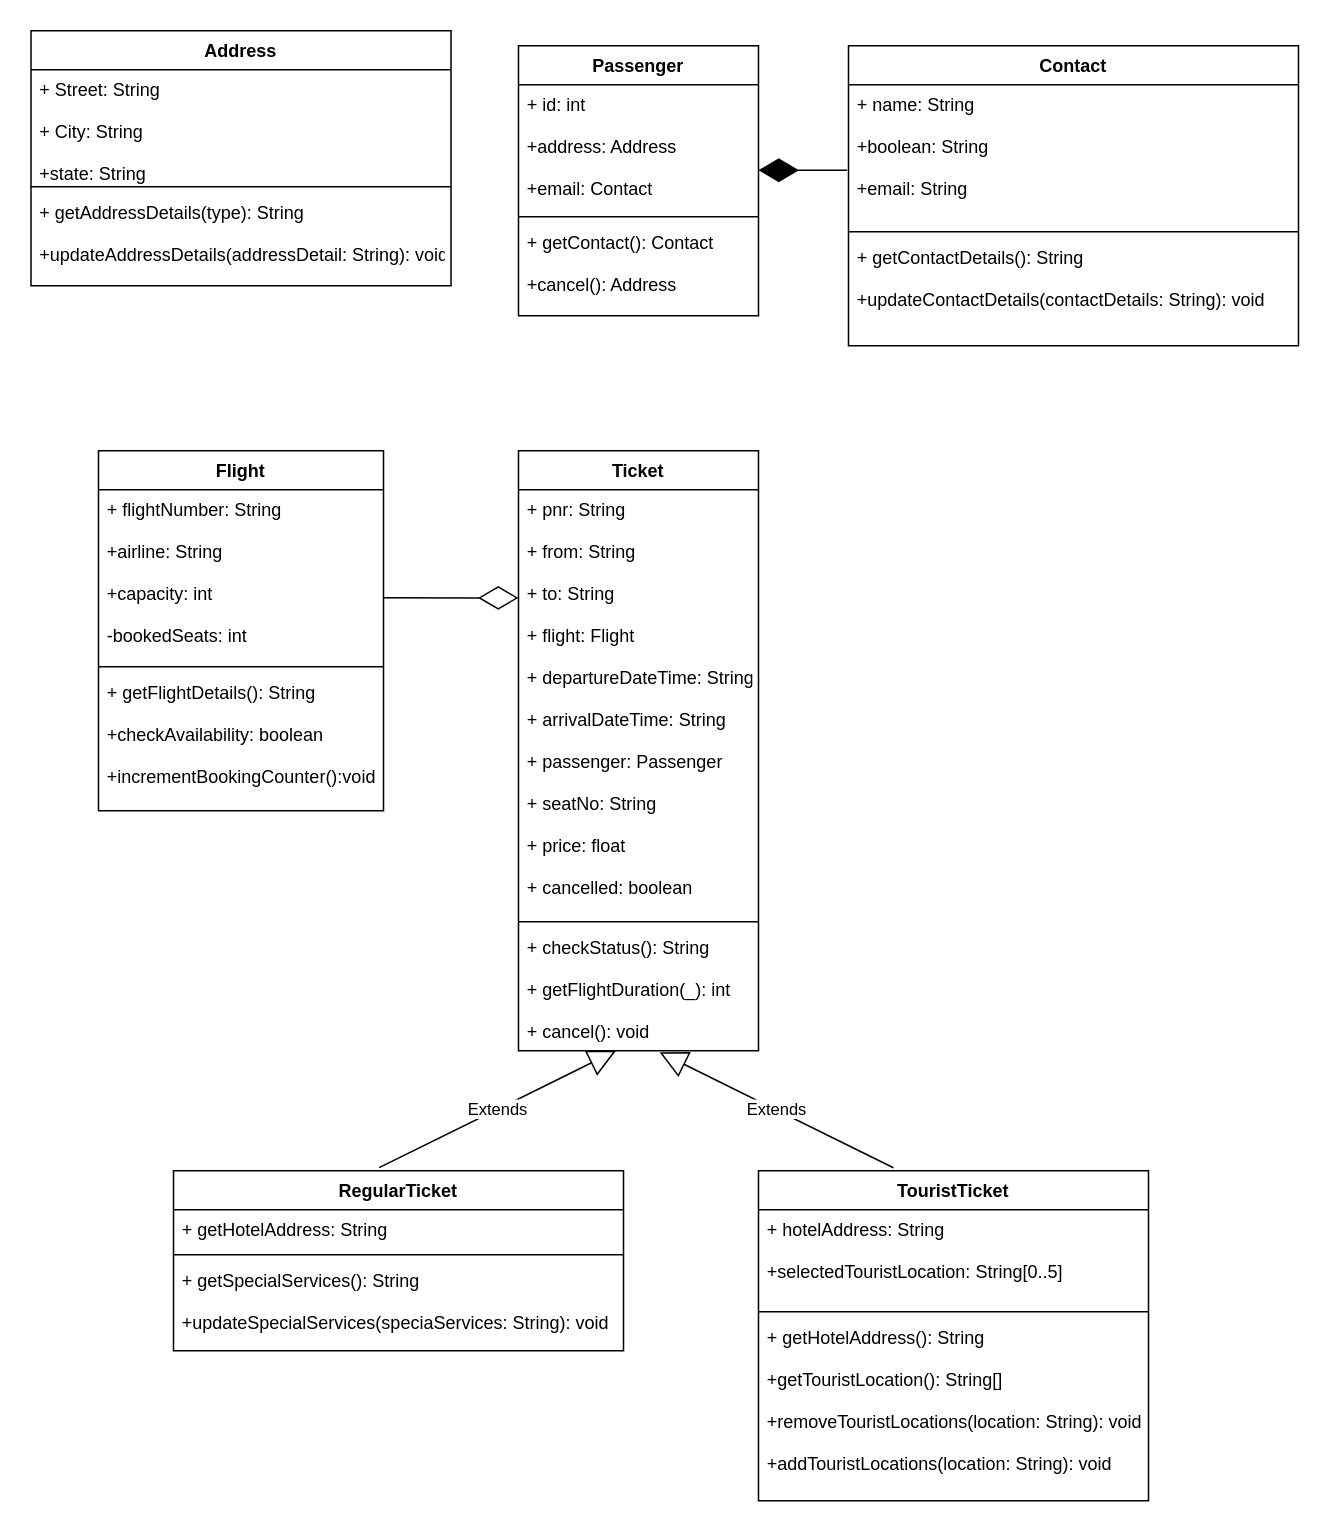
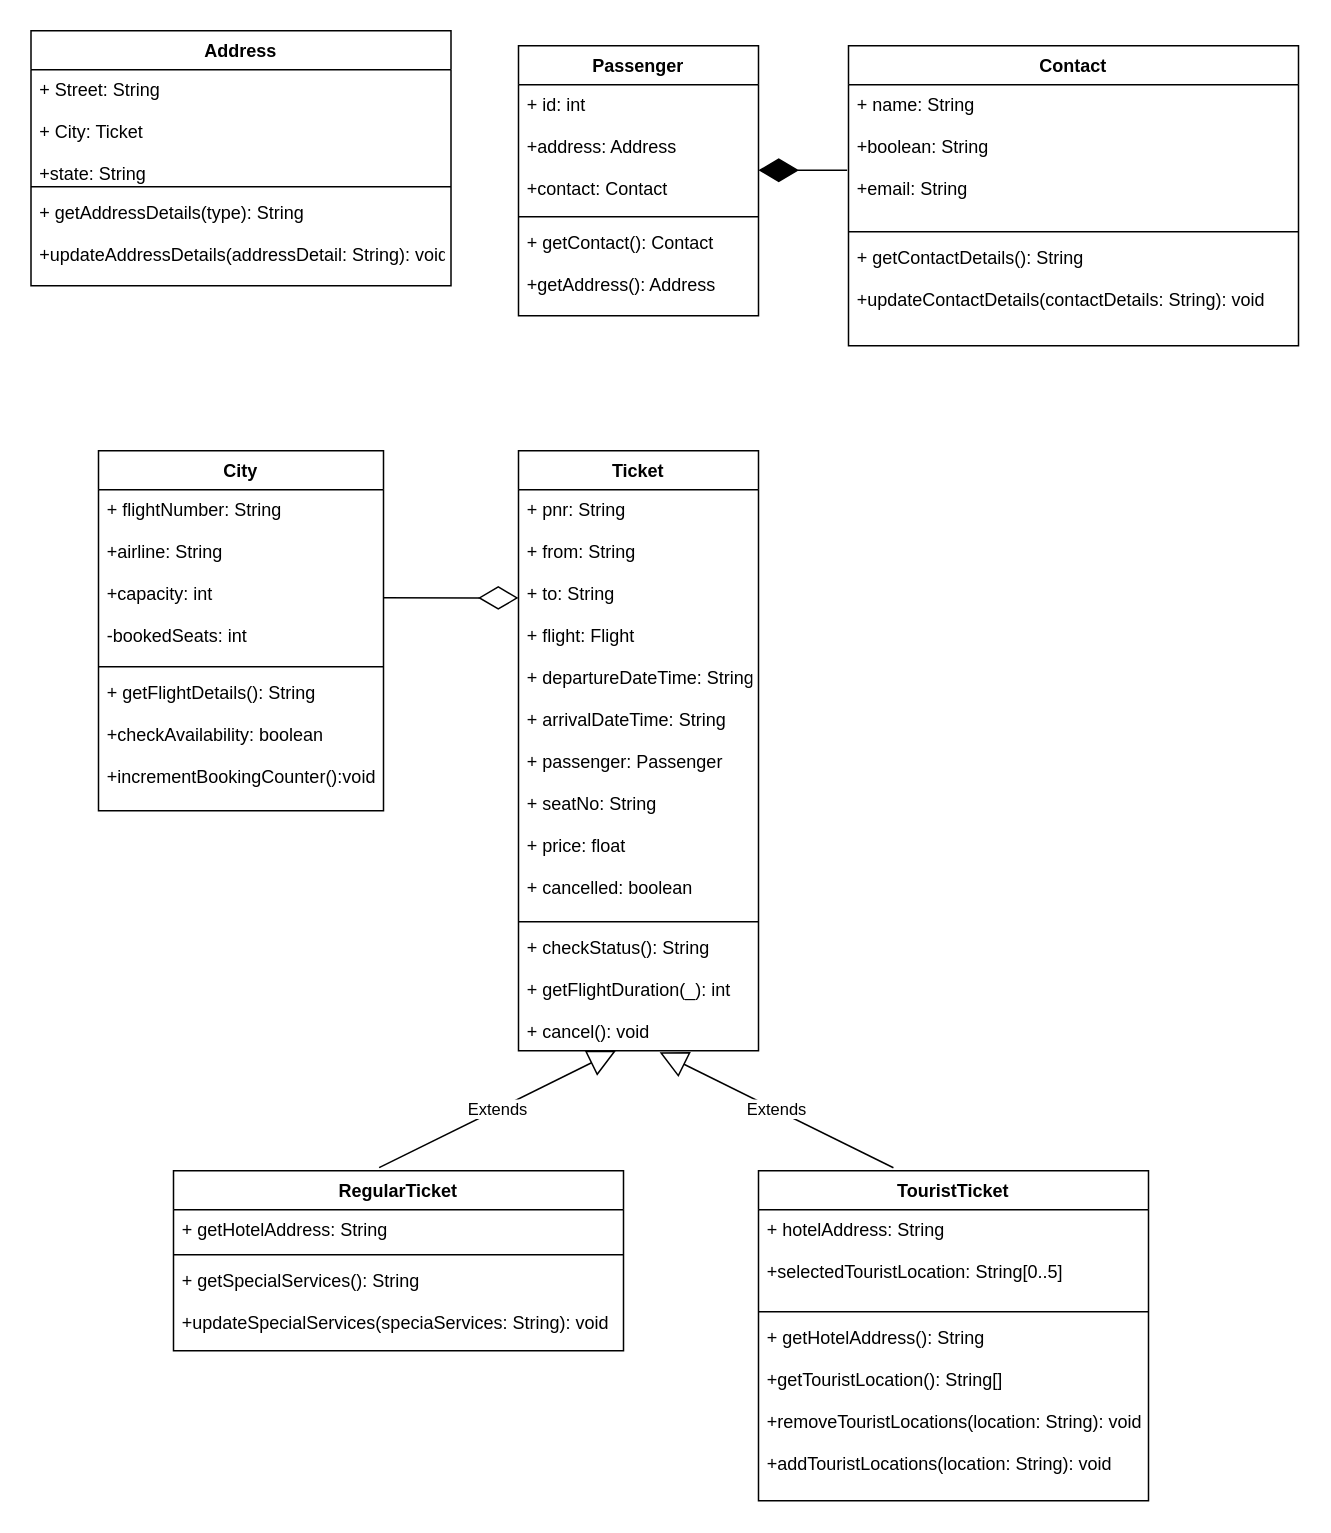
  <mxCell id="0" />
  <mxCell id="1" parent="0" />
  <mxCell id="2" value="Address" style="swimlane;fontStyle=1;align=center;verticalAlign=top;childLayout=stackLayout;horizontal=1;startSize=26;horizontalStack=0;resizeParent=1;resizeParentMax=0;resizeLast=0;collapsible=1;marginBottom=0;" vertex="1" parent="1"><mxGeometry x="20" y="20" width="280" height="170" as="geometry" /></mxCell>
- <mxCell id="3" value="+ Street: String&#10;&#10;+ City: String&#10;&#10;+state: String&#10;" style="text;strokeColor=none;fillColor=none;align=left;verticalAlign=top;spacingLeft=4;spacingRight=4;overflow=hidden;rotatable=0;points=[[0,0.5],[1,0.5]];portConstraint=eastwest;" vertex="1" parent="2"><mxGeometry y="26" width="280" height="74" as="geometry" /></mxCell>
+ <mxCell id="3" value="+ Street: String&#10;&#10;+ City: Ticket&#10;&#10;+state: String&#10;" style="text;strokeColor=none;fillColor=none;align=left;verticalAlign=top;spacingLeft=4;spacingRight=4;overflow=hidden;rotatable=0;points=[[0,0.5],[1,0.5]];portConstraint=eastwest;" vertex="1" parent="2"><mxGeometry y="26" width="280" height="74" as="geometry" /></mxCell>
  <mxCell id="4" value="" style="line;strokeWidth=1;fillColor=none;align=left;verticalAlign=middle;spacingTop=-1;spacingLeft=3;spacingRight=3;rotatable=0;labelPosition=right;points=[];portConstraint=eastwest;" vertex="1" parent="2"><mxGeometry y="100" width="280" height="8" as="geometry" /></mxCell>
  <mxCell id="5" value="+ getAddressDetails(type): String&#10;&#10;+updateAddressDetails(addressDetail: String): void" style="text;strokeColor=none;fillColor=none;align=left;verticalAlign=top;spacingLeft=4;spacingRight=4;overflow=hidden;rotatable=0;points=[[0,0.5],[1,0.5]];portConstraint=eastwest;" vertex="1" parent="2"><mxGeometry y="108" width="280" height="62" as="geometry" /></mxCell>
  <mxCell id="6" value="Passenger" style="swimlane;fontStyle=1;align=center;verticalAlign=top;childLayout=stackLayout;horizontal=1;startSize=26;horizontalStack=0;resizeParent=1;resizeParentMax=0;resizeLast=0;collapsible=1;marginBottom=0;" vertex="1" parent="1"><mxGeometry x="345" y="30" width="160" height="180" as="geometry" /></mxCell>
- <mxCell id="7" value="+ id: int&#10;&#10;+address: Address&#10;&#10;+email: Contact&#10;" style="text;strokeColor=none;fillColor=none;align=left;verticalAlign=top;spacingLeft=4;spacingRight=4;overflow=hidden;rotatable=0;points=[[0,0.5],[1,0.5]];portConstraint=eastwest;" vertex="1" parent="6"><mxGeometry y="26" width="160" height="84" as="geometry" /></mxCell>
+ <mxCell id="7" value="+ id: int&#10;&#10;+address: Address&#10;&#10;+contact: Contact&#10;" style="text;strokeColor=none;fillColor=none;align=left;verticalAlign=top;spacingLeft=4;spacingRight=4;overflow=hidden;rotatable=0;points=[[0,0.5],[1,0.5]];portConstraint=eastwest;" vertex="1" parent="6"><mxGeometry y="26" width="160" height="84" as="geometry" /></mxCell>
  <mxCell id="8" value="" style="line;strokeWidth=1;fillColor=none;align=left;verticalAlign=middle;spacingTop=-1;spacingLeft=3;spacingRight=3;rotatable=0;labelPosition=right;points=[];portConstraint=eastwest;" vertex="1" parent="6"><mxGeometry y="110" width="160" height="8" as="geometry" /></mxCell>
- <mxCell id="9" value="+ getContact(): Contact&#10;&#10;+cancel(): Address" style="text;strokeColor=none;fillColor=none;align=left;verticalAlign=top;spacingLeft=4;spacingRight=4;overflow=hidden;rotatable=0;points=[[0,0.5],[1,0.5]];portConstraint=eastwest;" vertex="1" parent="6"><mxGeometry y="118" width="160" height="62" as="geometry" /></mxCell>
+ <mxCell id="9" value="+ getContact(): Contact&#10;&#10;+getAddress(): Address" style="text;strokeColor=none;fillColor=none;align=left;verticalAlign=top;spacingLeft=4;spacingRight=4;overflow=hidden;rotatable=0;points=[[0,0.5],[1,0.5]];portConstraint=eastwest;" vertex="1" parent="6"><mxGeometry y="118" width="160" height="62" as="geometry" /></mxCell>
  <mxCell id="10" value="Contact" style="swimlane;fontStyle=1;align=center;verticalAlign=top;childLayout=stackLayout;horizontal=1;startSize=26;horizontalStack=0;resizeParent=1;resizeParentMax=0;resizeLast=0;collapsible=1;marginBottom=0;" vertex="1" parent="1"><mxGeometry x="565" y="30" width="300" height="200" as="geometry" /></mxCell>
  <mxCell id="11" value="+ name: String&#10;&#10;+boolean: String&#10;&#10;+email: String" style="text;strokeColor=none;fillColor=none;align=left;verticalAlign=top;spacingLeft=4;spacingRight=4;overflow=hidden;rotatable=0;points=[[0,0.5],[1,0.5]];portConstraint=eastwest;" vertex="1" parent="10"><mxGeometry y="26" width="300" height="94" as="geometry" /></mxCell>
  <mxCell id="12" value="" style="line;strokeWidth=1;fillColor=none;align=left;verticalAlign=middle;spacingTop=-1;spacingLeft=3;spacingRight=3;rotatable=0;labelPosition=right;points=[];portConstraint=eastwest;" vertex="1" parent="10"><mxGeometry y="120" width="300" height="8" as="geometry" /></mxCell>
  <mxCell id="13" value="+ getContactDetails(): String&#10;&#10;+updateContactDetails(contactDetails: String): void" style="text;strokeColor=none;fillColor=none;align=left;verticalAlign=top;spacingLeft=4;spacingRight=4;overflow=hidden;rotatable=0;points=[[0,0.5],[1,0.5]];portConstraint=eastwest;" vertex="1" parent="10"><mxGeometry y="128" width="300" height="72" as="geometry" /></mxCell>
- <mxCell id="14" value="Flight" style="swimlane;fontStyle=1;align=center;verticalAlign=top;childLayout=stackLayout;horizontal=1;startSize=26;horizontalStack=0;resizeParent=1;resizeParentMax=0;resizeLast=0;collapsible=1;marginBottom=0;" vertex="1" parent="1"><mxGeometry x="65" y="300" width="190" height="240" as="geometry" /></mxCell>
+ <mxCell id="14" value="City" style="swimlane;fontStyle=1;align=center;verticalAlign=top;childLayout=stackLayout;horizontal=1;startSize=26;horizontalStack=0;resizeParent=1;resizeParentMax=0;resizeLast=0;collapsible=1;marginBottom=0;" vertex="1" parent="1"><mxGeometry x="65" y="300" width="190" height="240" as="geometry" /></mxCell>
  <mxCell id="15" value="+ flightNumber: String&#10;&#10;+airline: String&#10;&#10;+capacity: int&#10;&#10;-bookedSeats: int" style="text;strokeColor=none;fillColor=none;align=left;verticalAlign=top;spacingLeft=4;spacingRight=4;overflow=hidden;rotatable=0;points=[[0,0.5],[1,0.5]];portConstraint=eastwest;" vertex="1" parent="14"><mxGeometry y="26" width="190" height="114" as="geometry" /></mxCell>
  <mxCell id="16" value="" style="line;strokeWidth=1;fillColor=none;align=left;verticalAlign=middle;spacingTop=-1;spacingLeft=3;spacingRight=3;rotatable=0;labelPosition=right;points=[];portConstraint=eastwest;" vertex="1" parent="14"><mxGeometry y="140" width="190" height="8" as="geometry" /></mxCell>
  <mxCell id="17" value="+ getFlightDetails(): String&#10;&#10;+checkAvailability: boolean&#10;&#10;+incrementBookingCounter():void" style="text;strokeColor=none;fillColor=none;align=left;verticalAlign=top;spacingLeft=4;spacingRight=4;overflow=hidden;rotatable=0;points=[[0,0.5],[1,0.5]];portConstraint=eastwest;" vertex="1" parent="14"><mxGeometry y="148" width="190" height="92" as="geometry" /></mxCell>
  <mxCell id="18" value="Ticket" style="swimlane;fontStyle=1;align=center;verticalAlign=top;childLayout=stackLayout;horizontal=1;startSize=26;horizontalStack=0;resizeParent=1;resizeParentMax=0;resizeLast=0;collapsible=1;marginBottom=0;" vertex="1" parent="1"><mxGeometry x="345" y="300" width="160" height="400" as="geometry" /></mxCell>
  <mxCell id="19" value="+ pnr: String&#10;&#10;+ from: String&#10;&#10;+ to: String&#10;&#10;+ flight: Flight&#10;&#10;+ departureDateTime: String&#10;&#10;+ arrivalDateTime: String&#10;&#10;+ passenger: Passenger&#10;&#10;+ seatNo: String&#10;&#10;+ price: float&#10;&#10;+ cancelled: boolean" style="text;strokeColor=none;fillColor=none;align=left;verticalAlign=top;spacingLeft=4;spacingRight=4;overflow=hidden;rotatable=0;points=[[0,0.5],[1,0.5]];portConstraint=eastwest;" vertex="1" parent="18"><mxGeometry y="26" width="160" height="284" as="geometry" /></mxCell>
  <mxCell id="20" value="" style="line;strokeWidth=1;fillColor=none;align=left;verticalAlign=middle;spacingTop=-1;spacingLeft=3;spacingRight=3;rotatable=0;labelPosition=right;points=[];portConstraint=eastwest;" vertex="1" parent="18"><mxGeometry y="310" width="160" height="8" as="geometry" /></mxCell>
  <mxCell id="21" value="+ checkStatus(): String&#10;&#10;+ getFlightDuration(_): int&#10;&#10;+ cancel(): void" style="text;strokeColor=none;fillColor=none;align=left;verticalAlign=top;spacingLeft=4;spacingRight=4;overflow=hidden;rotatable=0;points=[[0,0.5],[1,0.5]];portConstraint=eastwest;" vertex="1" parent="18"><mxGeometry y="318" width="160" height="82" as="geometry" /></mxCell>
  <mxCell id="22" value="RegularTicket" style="swimlane;fontStyle=1;align=center;verticalAlign=top;childLayout=stackLayout;horizontal=1;startSize=26;horizontalStack=0;resizeParent=1;resizeParentMax=0;resizeLast=0;collapsible=1;marginBottom=0;" vertex="1" parent="1"><mxGeometry x="115" y="780" width="300" height="120" as="geometry" /></mxCell>
  <mxCell id="23" value="+ getHotelAddress: String" style="text;strokeColor=none;fillColor=none;align=left;verticalAlign=top;spacingLeft=4;spacingRight=4;overflow=hidden;rotatable=0;points=[[0,0.5],[1,0.5]];portConstraint=eastwest;" vertex="1" parent="22"><mxGeometry y="26" width="300" height="26" as="geometry" /></mxCell>
  <mxCell id="24" value="" style="line;strokeWidth=1;fillColor=none;align=left;verticalAlign=middle;spacingTop=-1;spacingLeft=3;spacingRight=3;rotatable=0;labelPosition=right;points=[];portConstraint=eastwest;" vertex="1" parent="22"><mxGeometry y="52" width="300" height="8" as="geometry" /></mxCell>
  <mxCell id="25" value="+ getSpecialServices(): String&#10;&#10;+updateSpecialServices(speciaServices: String): void" style="text;strokeColor=none;fillColor=none;align=left;verticalAlign=top;spacingLeft=4;spacingRight=4;overflow=hidden;rotatable=0;points=[[0,0.5],[1,0.5]];portConstraint=eastwest;" vertex="1" parent="22"><mxGeometry y="60" width="300" height="60" as="geometry" /></mxCell>
  <mxCell id="26" value="TouristTicket" style="swimlane;fontStyle=1;align=center;verticalAlign=top;childLayout=stackLayout;horizontal=1;startSize=26;horizontalStack=0;resizeParent=1;resizeParentMax=0;resizeLast=0;collapsible=1;marginBottom=0;" vertex="1" parent="1"><mxGeometry x="505" y="780" width="260" height="220" as="geometry" /></mxCell>
  <mxCell id="27" value="+ hotelAddress: String&#10;&#10;+selectedTouristLocation: String[0..5]" style="text;strokeColor=none;fillColor=none;align=left;verticalAlign=top;spacingLeft=4;spacingRight=4;overflow=hidden;rotatable=0;points=[[0,0.5],[1,0.5]];portConstraint=eastwest;" vertex="1" parent="26"><mxGeometry y="26" width="260" height="64" as="geometry" /></mxCell>
  <mxCell id="28" value="" style="line;strokeWidth=1;fillColor=none;align=left;verticalAlign=middle;spacingTop=-1;spacingLeft=3;spacingRight=3;rotatable=0;labelPosition=right;points=[];portConstraint=eastwest;" vertex="1" parent="26"><mxGeometry y="90" width="260" height="8" as="geometry" /></mxCell>
  <mxCell id="29" value="+ getHotelAddress(): String&#10;&#10;+getTouristLocation(): String[]&#10;&#10;+removeTouristLocations(location: String): void&#10;&#10;+addTouristLocations(location: String): void" style="text;strokeColor=none;fillColor=none;align=left;verticalAlign=top;spacingLeft=4;spacingRight=4;overflow=hidden;rotatable=0;points=[[0,0.5],[1,0.5]];portConstraint=eastwest;" vertex="1" parent="26"><mxGeometry y="98" width="260" height="122" as="geometry" /></mxCell>
  <mxCell id="30" value="" style="endArrow=diamondThin;endFill=1;endSize=24;html=1;exitX=-0.003;exitY=0.606;exitDx=0;exitDy=0;exitPerimeter=0;" edge="1" parent="1" source="11"><mxGeometry width="160" relative="1" as="geometry"><mxPoint x="315" y="60" as="sourcePoint" /><mxPoint x="505" y="113" as="targetPoint" /></mxGeometry></mxCell>
  <mxCell id="31" value="" style="endArrow=diamondThin;endFill=0;endSize=24;html=1;exitX=1;exitY=0.632;exitDx=0;exitDy=0;exitPerimeter=0;entryX=0;entryY=0.254;entryDx=0;entryDy=0;entryPerimeter=0;" edge="1" parent="1" source="15" target="19"><mxGeometry width="160" relative="1" as="geometry"><mxPoint x="315" y="360" as="sourcePoint" /><mxPoint x="475" y="360" as="targetPoint" /></mxGeometry></mxCell>
  <mxCell id="32" value="Extends" style="endArrow=block;endSize=16;endFill=0;html=1;exitX=0.457;exitY=-0.017;exitDx=0;exitDy=0;exitPerimeter=0;entryX=0.406;entryY=1;entryDx=0;entryDy=0;entryPerimeter=0;" edge="1" parent="1" source="22" target="21"><mxGeometry width="160" relative="1" as="geometry"><mxPoint x="315" y="360" as="sourcePoint" /><mxPoint x="475" y="360" as="targetPoint" /></mxGeometry></mxCell>
  <mxCell id="33" value="Extends" style="endArrow=block;endSize=16;endFill=0;html=1;entryX=0.588;entryY=1.012;entryDx=0;entryDy=0;entryPerimeter=0;exitX=0.346;exitY=-0.009;exitDx=0;exitDy=0;exitPerimeter=0;" edge="1" parent="1" source="26" target="21"><mxGeometry width="160" relative="1" as="geometry"><mxPoint x="315" y="760" as="sourcePoint" /><mxPoint x="475" y="760" as="targetPoint" /></mxGeometry></mxCell>
